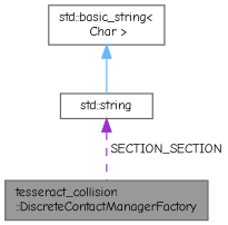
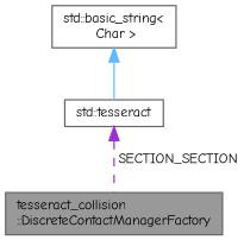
  digraph {
    fontname="Comic Neue"
    node [color=gray40 fillcolor=white fontname="Comic Neue" fontsize=10 shape=box style=filled]
    edge [dir=back fontname="Comic Neue" fontsize=10 labelfontname=Helvetica labelfontsize=10]
    n1 [fillcolor=grey60 fontcolor=black height=0.2 label="tesseract_collision\l::DiscreteContactManagerFactory" width=0.4]
-   n2 [height=0.2 label="std::string" width=0.4]
+   n2 [height=0.2 label="std::tesseract" width=0.4]
    n3 [height=0.2 label="std::basic_string\<\l Char \>" width=0.4]
    n2 -> n1 [color=darkorchid3 label=" SECTION_SECTION" style=dashed]
    n3 -> n2 [color=steelblue1 style=solid]
  }
